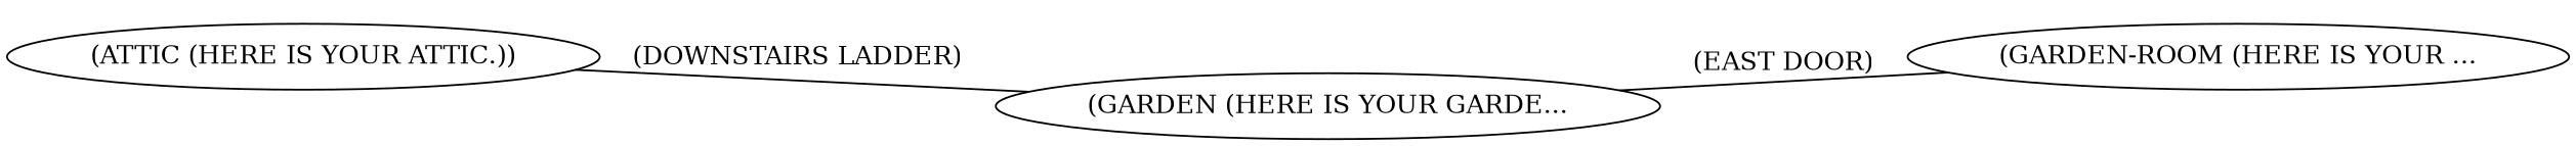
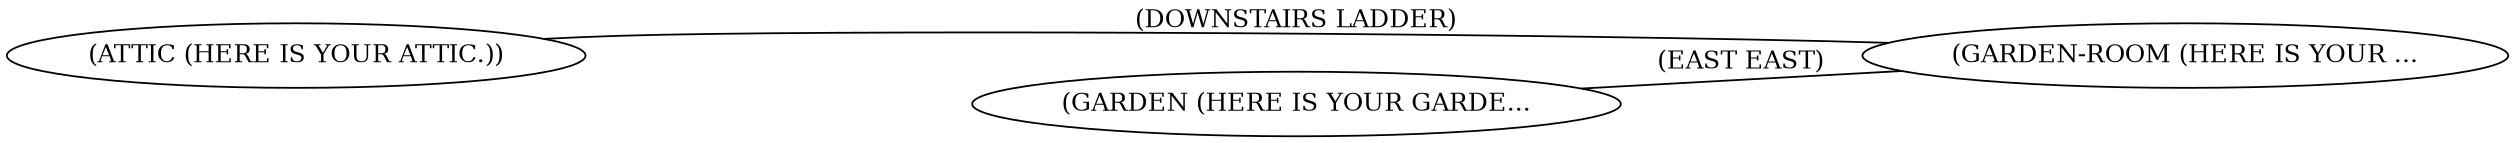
  graph {
    rankdir=LR
    n1 [label="(GARDEN-ROOM (HERE IS YOUR ..."]
    n2 [label="(GARDEN (HERE IS YOUR GARDE..."]
    n3 [label="(ATTIC (HERE IS YOUR ATTIC.))"]
-   n2 -- n1 [label="(EAST DOOR)"]
-   n3 -- n2 [label="(DOWNSTAIRS LADDER)"]
+   n2 -- n1 [label="(EAST EAST)"]
+   n3 -- n1 [label="(DOWNSTAIRS LADDER)"]
  }
